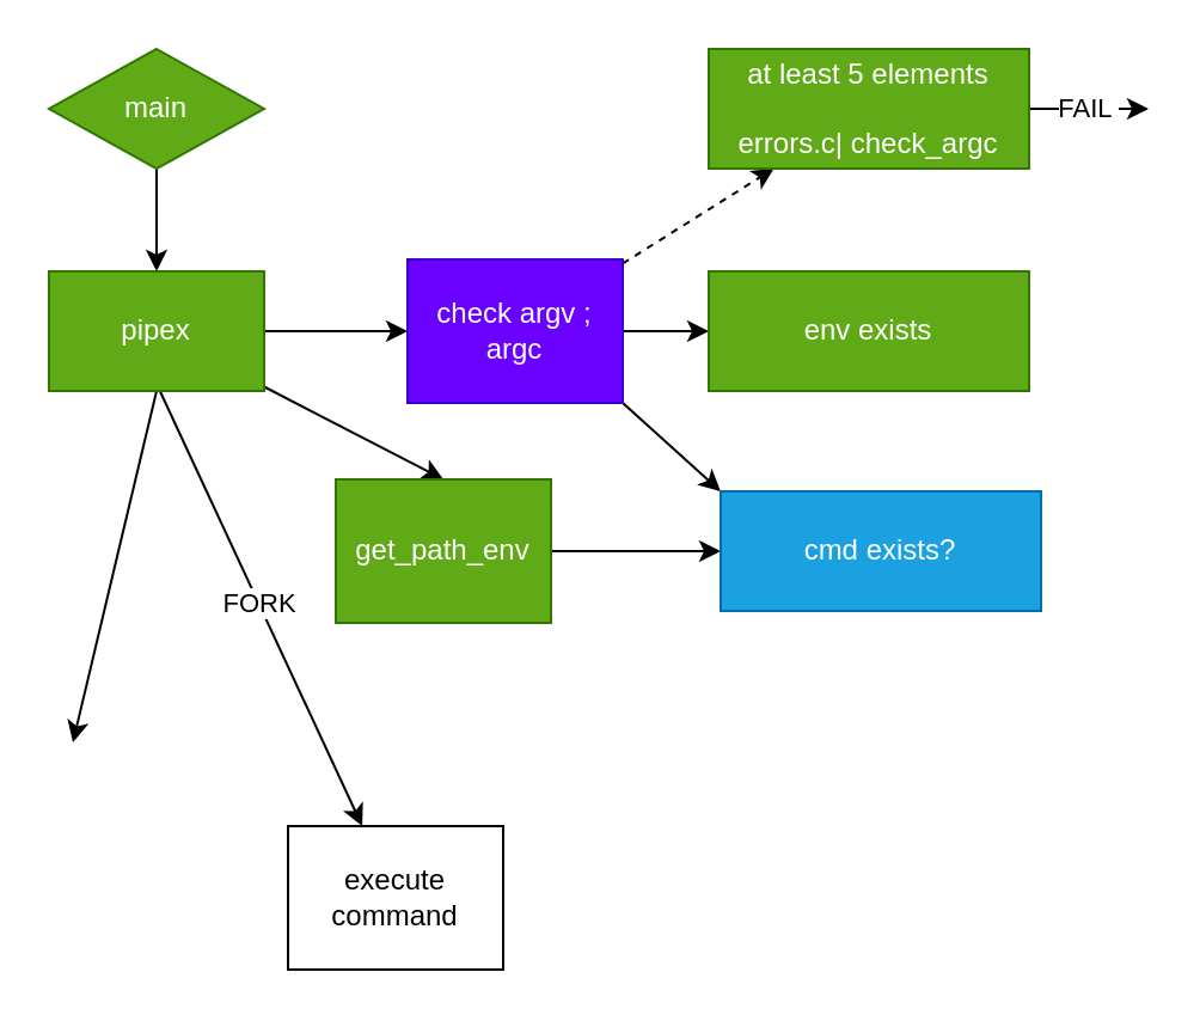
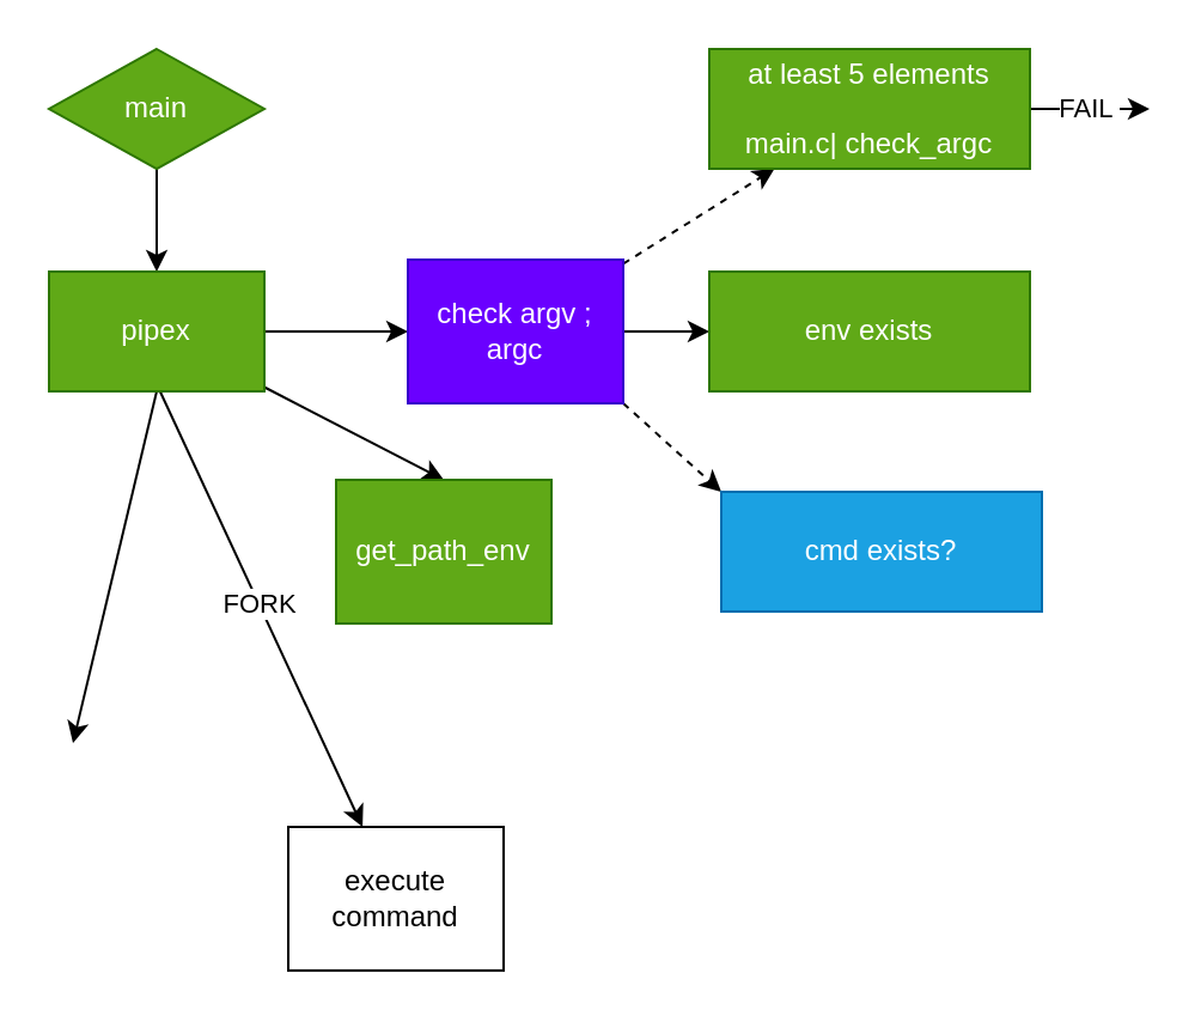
  <mxCell id="0" />
  <mxCell id="1" parent="0" />
  <mxCell id="2" value="" style="edgeStyle=none;html=1;" parent="1" source="3" target="8" edge="1"><mxGeometry relative="1" as="geometry" /></mxCell>
  <mxCell id="3" value="main" style="rhombus;whiteSpace=wrap;html=1;fillColor=#60a917;fontColor=#ffffff;strokeColor=#2D7600;" parent="1" vertex="1"><mxGeometry x="20" y="20" width="90" height="50" as="geometry" /></mxCell>
  <mxCell id="4" value="" style="edgeStyle=none;html=1;" parent="1" source="8" target="13" edge="1"><mxGeometry relative="1" as="geometry" /></mxCell>
  <mxCell id="5" value="" style="edgeStyle=none;html=1;entryX=0.5;entryY=0;entryDx=0;entryDy=0;" parent="1" source="8" target="18" edge="1"><mxGeometry relative="1" as="geometry"><mxPoint x="7.857" y="213" as="targetPoint" /></mxGeometry></mxCell>
  <mxCell id="6" value="FORK" style="edgeStyle=none;html=1;" parent="1" target="9" edge="1"><mxGeometry relative="1" as="geometry"><mxPoint x="65" y="160" as="sourcePoint" /></mxGeometry></mxCell>
  <mxCell id="7" style="edgeStyle=none;html=1;exitX=0.5;exitY=1;exitDx=0;exitDy=0;" edge="1" parent="1" source="8"><mxGeometry relative="1" as="geometry"><mxPoint x="30" y="310" as="targetPoint" /></mxGeometry></mxCell>
  <mxCell id="8" value="pipex&lt;span style=&quot;color: rgba(0 , 0 , 0 , 0) ; font-family: monospace ; font-size: 0px&quot;&gt;%3CmxGraphModel%3E%3Croot%3E%3CmxCell%20id%3D%220%22%2F%3E%3CmxCell%20id%3D%221%22%20parent%3D%220%22%2F%3E%3CmxCell%20id%3D%222%22%20value%3D%22main%22%20style%3D%22rounded%3D0%3BwhiteSpace%3Dwrap%3Bhtml%3D1%3B%22%20vertex%3D%221%22%20parent%3D%221%22%3E%3CmxGeometry%20x%3D%22100%22%20y%3D%2250%22%20width%3D%22120%22%20height%3D%2260%22%20as%3D%22geometry%22%2F%3E%3C%2FmxCell%3E%3C%2Froot%3E%3C%2FmxGraphModel%3E&lt;/span&gt;" style="rounded=0;whiteSpace=wrap;html=1;fillColor=#60a917;fontColor=#ffffff;strokeColor=#2D7600;" parent="1" vertex="1"><mxGeometry x="20" y="113" width="90" height="50" as="geometry" /></mxCell>
  <mxCell id="9" value="execute command" style="rounded=0;whiteSpace=wrap;html=1;" parent="1" vertex="1"><mxGeometry x="120" y="345" width="90" height="60" as="geometry" /></mxCell>
  <mxCell id="10" value="" style="edgeStyle=none;html=1;dashed=1;" parent="1" source="13" target="15" edge="1"><mxGeometry relative="1" as="geometry" /></mxCell>
  <mxCell id="11" style="edgeStyle=none;html=1;exitX=1;exitY=0.5;exitDx=0;exitDy=0;entryX=0;entryY=0.5;entryDx=0;entryDy=0;" parent="1" source="13" target="16" edge="1"><mxGeometry relative="1" as="geometry"><mxPoint x="300" y="138" as="targetPoint" /></mxGeometry></mxCell>
- <mxCell id="12" style="edgeStyle=none;html=1;exitX=1;exitY=1;exitDx=0;exitDy=0;entryX=0;entryY=0;entryDx=0;entryDy=0;" edge="1" parent="1" source="13" target="19"><mxGeometry relative="1" as="geometry" /></mxCell>
+ <mxCell id="12" style="edgeStyle=none;html=1;exitX=1;exitY=1;exitDx=0;exitDy=0;entryX=0;entryY=0;entryDx=0;entryDy=0;dashed=1;" edge="1" parent="1" source="13" target="19"><mxGeometry relative="1" as="geometry" /></mxCell>
  <mxCell id="13" value="check argv ; argc" style="rounded=0;whiteSpace=wrap;html=1;fillColor=#6a00ff;fontColor=#ffffff;strokeColor=#3700CC;" parent="1" vertex="1"><mxGeometry x="170" y="108" width="90" height="60" as="geometry" /></mxCell>
  <mxCell id="14" value="FAIL&amp;nbsp;" style="edgeStyle=none;html=1;exitX=1;exitY=0.5;exitDx=0;exitDy=0;" parent="1" source="15" edge="1"><mxGeometry relative="1" as="geometry"><mxPoint x="480" y="45" as="targetPoint" /></mxGeometry></mxCell>
- <mxCell id="15" value="at least 5 elements&lt;br&gt;&lt;br&gt;errors.c| check_argc" style="whiteSpace=wrap;html=1;rounded=0;fillColor=#60a917;fontColor=#ffffff;strokeColor=#2D7600;" parent="1" vertex="1"><mxGeometry x="296" y="20" width="134" height="50" as="geometry" /></mxCell>
+ <mxCell id="15" value="at least 5 elements&lt;br&gt;&lt;br&gt;main.c| check_argc" style="whiteSpace=wrap;html=1;rounded=0;fillColor=#60a917;fontColor=#ffffff;strokeColor=#2D7600;" parent="1" vertex="1"><mxGeometry x="296" y="20" width="134" height="50" as="geometry" /></mxCell>
  <mxCell id="16" value="env exists" style="whiteSpace=wrap;html=1;rounded=0;fillColor=#60a917;fontColor=#ffffff;strokeColor=#2D7600;" parent="1" vertex="1"><mxGeometry x="296" y="113" width="134" height="50" as="geometry" /></mxCell>
- <mxCell id="17" style="edgeStyle=none;html=1;entryX=0;entryY=0.5;entryDx=0;entryDy=0;" edge="1" parent="1" source="18" target="19"><mxGeometry relative="1" as="geometry" /></mxCell>
  <mxCell id="18" value="get_path_env" style="rounded=0;whiteSpace=wrap;html=1;fillColor=#60a917;strokeColor=#2D7600;fontColor=#ffffff;" vertex="1" parent="1"><mxGeometry x="140" y="200" width="90" height="60" as="geometry" /></mxCell>
  <mxCell id="19" value="cmd exists?" style="whiteSpace=wrap;html=1;rounded=0;fillColor=#1ba1e2;fontColor=#ffffff;strokeColor=#006EAF;" vertex="1" parent="1"><mxGeometry x="301" y="205" width="134" height="50" as="geometry" /></mxCell>
